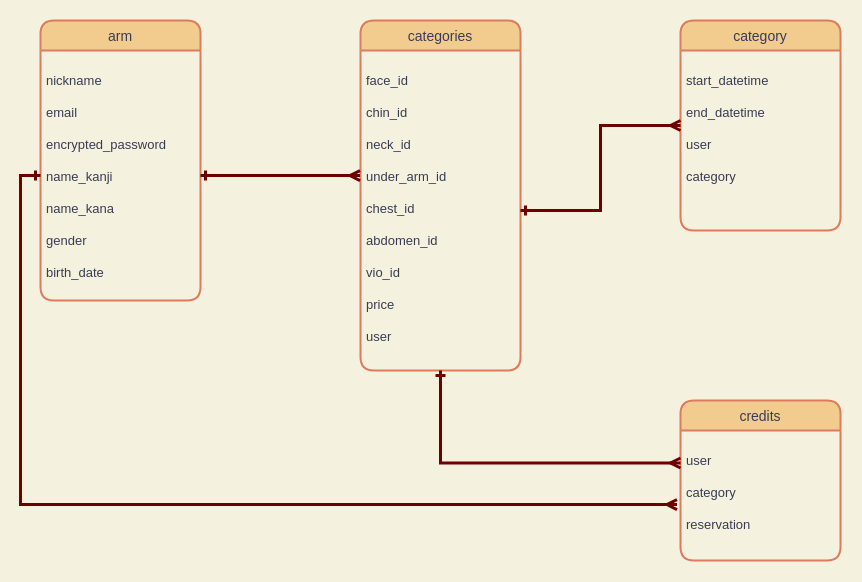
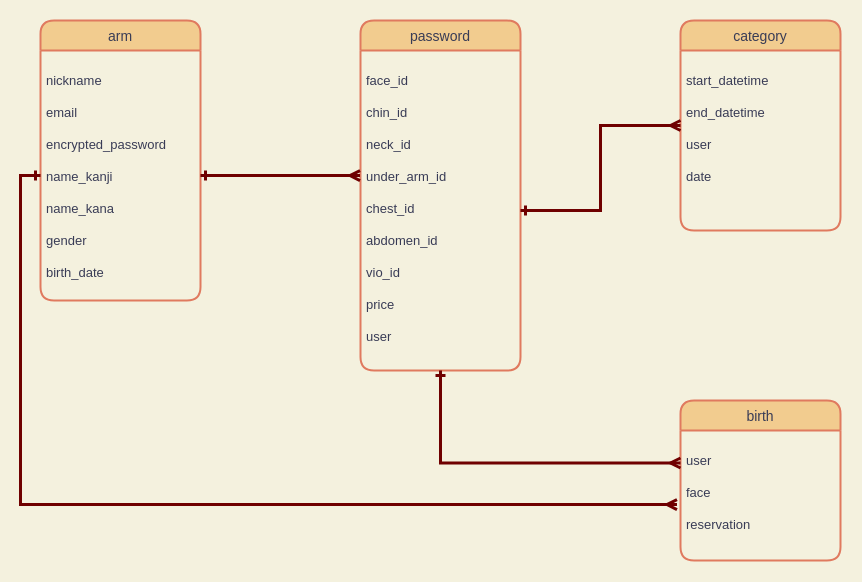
  <mxCell id="0" />
  <mxCell id="1" parent="0" />
  <mxCell id="2" value="arm" style="swimlane;childLayout=stackLayout;horizontal=1;startSize=30;horizontalStack=0;rounded=1;fontSize=14;fontStyle=0;strokeWidth=2;resizeParent=0;resizeLast=1;shadow=0;dashed=0;align=center;fillColor=#F2CC8F;strokeColor=#E07A5F;fontColor=#393C56;swimlaneFillColor=none;" vertex="1" parent="1"><mxGeometry x="40" y="20" width="160" height="280" as="geometry" /></mxCell>
  <mxCell id="3" value="&#10;nickname&#10;&#10;email&#10;&#10;encrypted_password&#10;&#10;name_kanji&#10;&#10;name_kana&#10;&#10;gender&#10;&#10;birth_date" style="align=left;strokeColor=none;fillColor=none;spacingLeft=4;fontSize=13;verticalAlign=top;resizable=0;rotatable=0;part=1;fontColor=#393C56;" vertex="1" parent="2"><mxGeometry y="30" width="160" height="250" as="geometry" /></mxCell>
- <mxCell id="4" value="categories" style="swimlane;childLayout=stackLayout;horizontal=1;startSize=30;horizontalStack=0;rounded=1;fontSize=14;fontStyle=0;strokeWidth=2;resizeParent=0;resizeLast=1;shadow=0;dashed=0;align=center;sketch=0;fillColor=#F2CC8F;fontColor=#393C56;strokeColor=#E07A5F;" vertex="1" parent="1"><mxGeometry x="360" y="20" width="160" height="350" as="geometry" /></mxCell>
+ <mxCell id="4" value="password" style="swimlane;childLayout=stackLayout;horizontal=1;startSize=30;horizontalStack=0;rounded=1;fontSize=14;fontStyle=0;strokeWidth=2;resizeParent=0;resizeLast=1;shadow=0;dashed=0;align=center;sketch=0;fillColor=#F2CC8F;fontColor=#393C56;strokeColor=#E07A5F;" vertex="1" parent="1"><mxGeometry x="360" y="20" width="160" height="350" as="geometry" /></mxCell>
  <mxCell id="5" value="&#10;face_id&#10;&#10;chin_id&#10;&#10;neck_id&#10;&#10;under_arm_id&#10;&#10;chest_id&#10;&#10;abdomen_id&#10;&#10;vio_id&#10;&#10;price&#10;&#10;user" style="align=left;strokeColor=none;fillColor=none;spacingLeft=4;fontSize=13;verticalAlign=top;resizable=0;rotatable=0;part=1;fontColor=#393C56;" vertex="1" parent="4"><mxGeometry y="30" width="160" height="320" as="geometry" /></mxCell>
  <mxCell id="6" value="category" style="swimlane;childLayout=stackLayout;horizontal=1;startSize=30;horizontalStack=0;rounded=1;fontSize=14;fontStyle=0;strokeWidth=2;resizeParent=0;resizeLast=1;shadow=0;dashed=0;align=center;sketch=0;fillColor=#F2CC8F;fontColor=#393C56;strokeColor=#E07A5F;" vertex="1" parent="1"><mxGeometry x="680" y="20" width="160" height="210" as="geometry" /></mxCell>
- <mxCell id="7" value="&#10;start_datetime&#10;&#10;end_datetime&#10;&#10;user&#10;&#10;category" style="align=left;strokeColor=none;fillColor=none;spacingLeft=4;fontSize=13;verticalAlign=top;resizable=0;rotatable=0;part=1;fontColor=#393C56;" vertex="1" parent="6"><mxGeometry y="30" width="160" height="180" as="geometry" /></mxCell>
- <mxCell id="8" value="credits" style="swimlane;childLayout=stackLayout;horizontal=1;startSize=30;horizontalStack=0;rounded=1;fontSize=14;fontStyle=0;strokeWidth=2;resizeParent=0;resizeLast=1;shadow=0;dashed=0;align=center;sketch=0;fontColor=#393C56;fillColor=#F2CC8F;strokeColor=#E07A5F;" vertex="1" parent="1"><mxGeometry x="680" y="400" width="160" height="160" as="geometry" /></mxCell>
- <mxCell id="9" value="&#10;user&#10;&#10;category&#10;&#10;reservation" style="align=left;strokeColor=none;fillColor=none;spacingLeft=4;fontSize=13;verticalAlign=top;resizable=0;rotatable=0;part=1;fontColor=#393C56;" vertex="1" parent="8"><mxGeometry y="30" width="160" height="130" as="geometry" /></mxCell>
+ <mxCell id="7" value="&#10;start_datetime&#10;&#10;end_datetime&#10;&#10;user&#10;&#10;date" style="align=left;strokeColor=none;fillColor=none;spacingLeft=4;fontSize=13;verticalAlign=top;resizable=0;rotatable=0;part=1;fontColor=#393C56;" vertex="1" parent="6"><mxGeometry y="30" width="160" height="180" as="geometry" /></mxCell>
+ <mxCell id="8" value="birth" style="swimlane;childLayout=stackLayout;horizontal=1;startSize=30;horizontalStack=0;rounded=1;fontSize=14;fontStyle=0;strokeWidth=2;resizeParent=0;resizeLast=1;shadow=0;dashed=0;align=center;sketch=0;fontColor=#393C56;fillColor=#F2CC8F;strokeColor=#E07A5F;" vertex="1" parent="1"><mxGeometry x="680" y="400" width="160" height="160" as="geometry" /></mxCell>
+ <mxCell id="9" value="&#10;user&#10;&#10;face&#10;&#10;reservation" style="align=left;strokeColor=none;fillColor=none;spacingLeft=4;fontSize=13;verticalAlign=top;resizable=0;rotatable=0;part=1;fontColor=#393C56;" vertex="1" parent="8"><mxGeometry y="30" width="160" height="130" as="geometry" /></mxCell>
  <mxCell id="10" style="edgeStyle=elbowEdgeStyle;sketch=0;orthogonalLoop=1;jettySize=auto;html=1;entryX=-0.003;entryY=0.391;entryDx=0;entryDy=0;entryPerimeter=0;strokeColor=#6F0000;fillColor=#a20025;fontSize=13;fontColor=#393C56;startArrow=ERone;startFill=0;endArrow=ERmany;endFill=0;strokeWidth=3;rounded=0;" edge="1" parent="1" source="3" target="5"><mxGeometry relative="1" as="geometry" /></mxCell>
  <mxCell id="11" style="edgeStyle=elbowEdgeStyle;rounded=0;sketch=0;orthogonalLoop=1;jettySize=auto;html=1;entryX=0;entryY=0.5;entryDx=0;entryDy=0;startArrow=ERone;startFill=0;endArrow=ERmany;endFill=0;strokeColor=#6F0000;strokeWidth=3;fillColor=#a20025;fontSize=13;fontColor=#393C56;" edge="1" parent="1" source="5" target="6"><mxGeometry relative="1" as="geometry" /></mxCell>
  <mxCell id="12" style="edgeStyle=elbowEdgeStyle;rounded=0;sketch=0;orthogonalLoop=1;jettySize=auto;html=1;entryX=-0.022;entryY=0.57;entryDx=0;entryDy=0;entryPerimeter=0;startArrow=ERone;startFill=0;endArrow=ERmany;endFill=0;strokeColor=#6F0000;strokeWidth=3;fillColor=#a20025;fontSize=13;fontColor=#393C56;" edge="1" parent="1" source="3" target="9"><mxGeometry relative="1" as="geometry"><Array as="points"><mxPoint x="20" y="520" /><mxPoint x="130" y="400" /><mxPoint x="260" y="370" /></Array></mxGeometry></mxCell>
  <mxCell id="13" style="edgeStyle=elbowEdgeStyle;rounded=0;sketch=0;orthogonalLoop=1;jettySize=auto;html=1;entryX=0;entryY=0.25;entryDx=0;entryDy=0;startArrow=ERone;startFill=0;endArrow=ERmany;endFill=0;strokeColor=#6F0000;strokeWidth=3;fillColor=#a20025;fontSize=13;fontColor=#393C56;" edge="1" parent="1" source="5" target="9"><mxGeometry relative="1" as="geometry"><Array as="points"><mxPoint x="440" y="340" /></Array></mxGeometry></mxCell>
